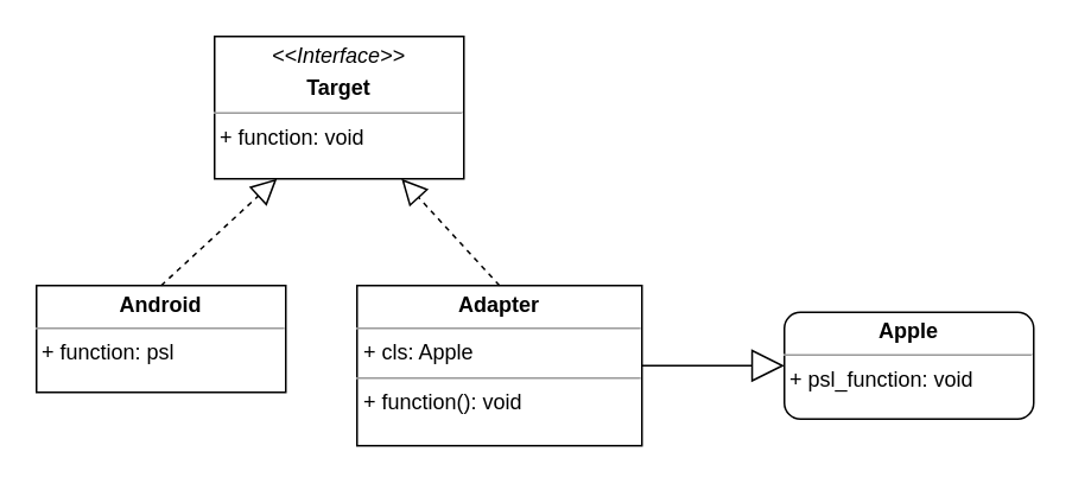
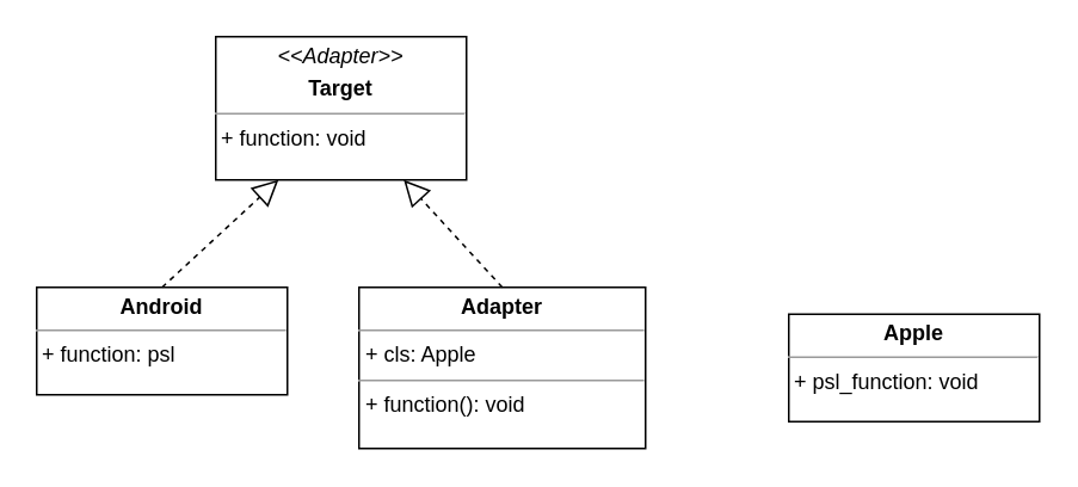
  <mxCell id="0" />
  <mxCell id="1" parent="0" />
  <mxCell id="2" value="&lt;p style=&quot;margin: 0px ; margin-top: 4px ; text-align: center&quot;&gt;&lt;b&gt;Android&lt;/b&gt;&lt;/p&gt;&lt;hr size=&quot;1&quot;&gt;&lt;div style=&quot;height: 2px&quot;&gt;&amp;nbsp;+ function: psl&lt;/div&gt;" style="verticalAlign=top;align=left;overflow=fill;fontSize=12;fontFamily=Helvetica;html=1;" vertex="1" parent="1"><mxGeometry x="20" y="160" width="140" height="60" as="geometry" /></mxCell>
- <mxCell id="3" value="&lt;p style=&quot;margin: 0px ; margin-top: 4px ; text-align: center&quot;&gt;&lt;b&gt;Apple&lt;/b&gt;&lt;/p&gt;&lt;hr size=&quot;1&quot;&gt;&lt;div style=&quot;height: 2px&quot;&gt;&amp;nbsp;+ psl_function: void&lt;/div&gt;" style="verticalAlign=top;align=left;overflow=fill;fontSize=12;fontFamily=Helvetica;html=1;rounded=1;" vertex="1" parent="1"><mxGeometry x="440" y="175" width="140" height="60" as="geometry" /></mxCell>
- <mxCell id="4" value="&lt;p style=&quot;margin: 0px ; margin-top: 4px ; text-align: center&quot;&gt;&lt;i&gt;&amp;lt;&amp;lt;Interface&amp;gt;&amp;gt;&lt;/i&gt;&lt;b&gt;&lt;br&gt;&lt;/b&gt;&lt;/p&gt;&lt;p style=&quot;margin: 0px ; margin-top: 4px ; text-align: center&quot;&gt;&lt;b&gt;Target&lt;/b&gt;&lt;/p&gt;&lt;hr size=&quot;1&quot;&gt;&lt;div style=&quot;height: 2px&quot;&gt;&amp;nbsp;+ function: void&lt;/div&gt;" style="verticalAlign=top;align=left;overflow=fill;fontSize=12;fontFamily=Helvetica;html=1;" vertex="1" parent="1"><mxGeometry x="120" y="20" width="140" height="80" as="geometry" /></mxCell>
+ <mxCell id="3" value="&lt;p style=&quot;margin: 0px ; margin-top: 4px ; text-align: center&quot;&gt;&lt;b&gt;Apple&lt;/b&gt;&lt;/p&gt;&lt;hr size=&quot;1&quot;&gt;&lt;div style=&quot;height: 2px&quot;&gt;&amp;nbsp;+ psl_function: void&lt;/div&gt;" style="verticalAlign=top;align=left;overflow=fill;fontSize=12;fontFamily=Helvetica;html=1;" vertex="1" parent="1"><mxGeometry x="440" y="175" width="140" height="60" as="geometry" /></mxCell>
+ <mxCell id="4" value="&lt;p style=&quot;margin: 0px ; margin-top: 4px ; text-align: center&quot;&gt;&lt;i&gt;&amp;lt;&amp;lt;Adapter&amp;gt;&amp;gt;&lt;/i&gt;&lt;b&gt;&lt;br&gt;&lt;/b&gt;&lt;/p&gt;&lt;p style=&quot;margin: 0px ; margin-top: 4px ; text-align: center&quot;&gt;&lt;b&gt;Target&lt;/b&gt;&lt;/p&gt;&lt;hr size=&quot;1&quot;&gt;&lt;div style=&quot;height: 2px&quot;&gt;&amp;nbsp;+ function: void&lt;/div&gt;" style="verticalAlign=top;align=left;overflow=fill;fontSize=12;fontFamily=Helvetica;html=1;" vertex="1" parent="1"><mxGeometry x="120" y="20" width="140" height="80" as="geometry" /></mxCell>
  <mxCell id="5" value="&lt;p style=&quot;margin: 0px ; margin-top: 4px ; text-align: center&quot;&gt;&lt;b&gt;Adapter&lt;/b&gt;&lt;/p&gt;&lt;hr size=&quot;1&quot;&gt;&lt;p style=&quot;margin: 0px ; margin-left: 4px&quot;&gt;+ cls: Apple&lt;/p&gt;&lt;hr size=&quot;1&quot;&gt;&lt;p style=&quot;margin: 0px ; margin-left: 4px&quot;&gt;+ function(): void&lt;/p&gt;" style="verticalAlign=top;align=left;overflow=fill;fontSize=12;fontFamily=Helvetica;html=1;" vertex="1" parent="1"><mxGeometry x="200" y="160" width="160" height="90" as="geometry" /></mxCell>
- <mxCell id="6" value="" style="endArrow=block;endSize=16;endFill=0;html=1;entryX=0;entryY=0.5;entryDx=0;entryDy=0;exitX=1;exitY=0.5;exitDx=0;exitDy=0;" edge="1" parent="1" source="5" target="3"><mxGeometry width="160" relative="1" as="geometry"><mxPoint x="290" y="170" as="sourcePoint" /><mxPoint x="235" y="110" as="targetPoint" /></mxGeometry></mxCell>
  <mxCell id="7" value="" style="endArrow=block;dashed=1;endFill=0;endSize=12;html=1;entryX=0.25;entryY=1;entryDx=0;entryDy=0;exitX=0.5;exitY=0;exitDx=0;exitDy=0;" edge="1" parent="1" source="2" target="4"><mxGeometry width="160" relative="1" as="geometry"><mxPoint x="50" y="290" as="sourcePoint" /><mxPoint x="210" y="290" as="targetPoint" /></mxGeometry></mxCell>
  <mxCell id="8" value="" style="endArrow=block;dashed=1;endFill=0;endSize=12;html=1;entryX=0.75;entryY=1;entryDx=0;entryDy=0;exitX=0.5;exitY=0;exitDx=0;exitDy=0;" edge="1" parent="1" source="5" target="4"><mxGeometry width="160" relative="1" as="geometry"><mxPoint x="100" y="170" as="sourcePoint" /><mxPoint x="165" y="110" as="targetPoint" /></mxGeometry></mxCell>
